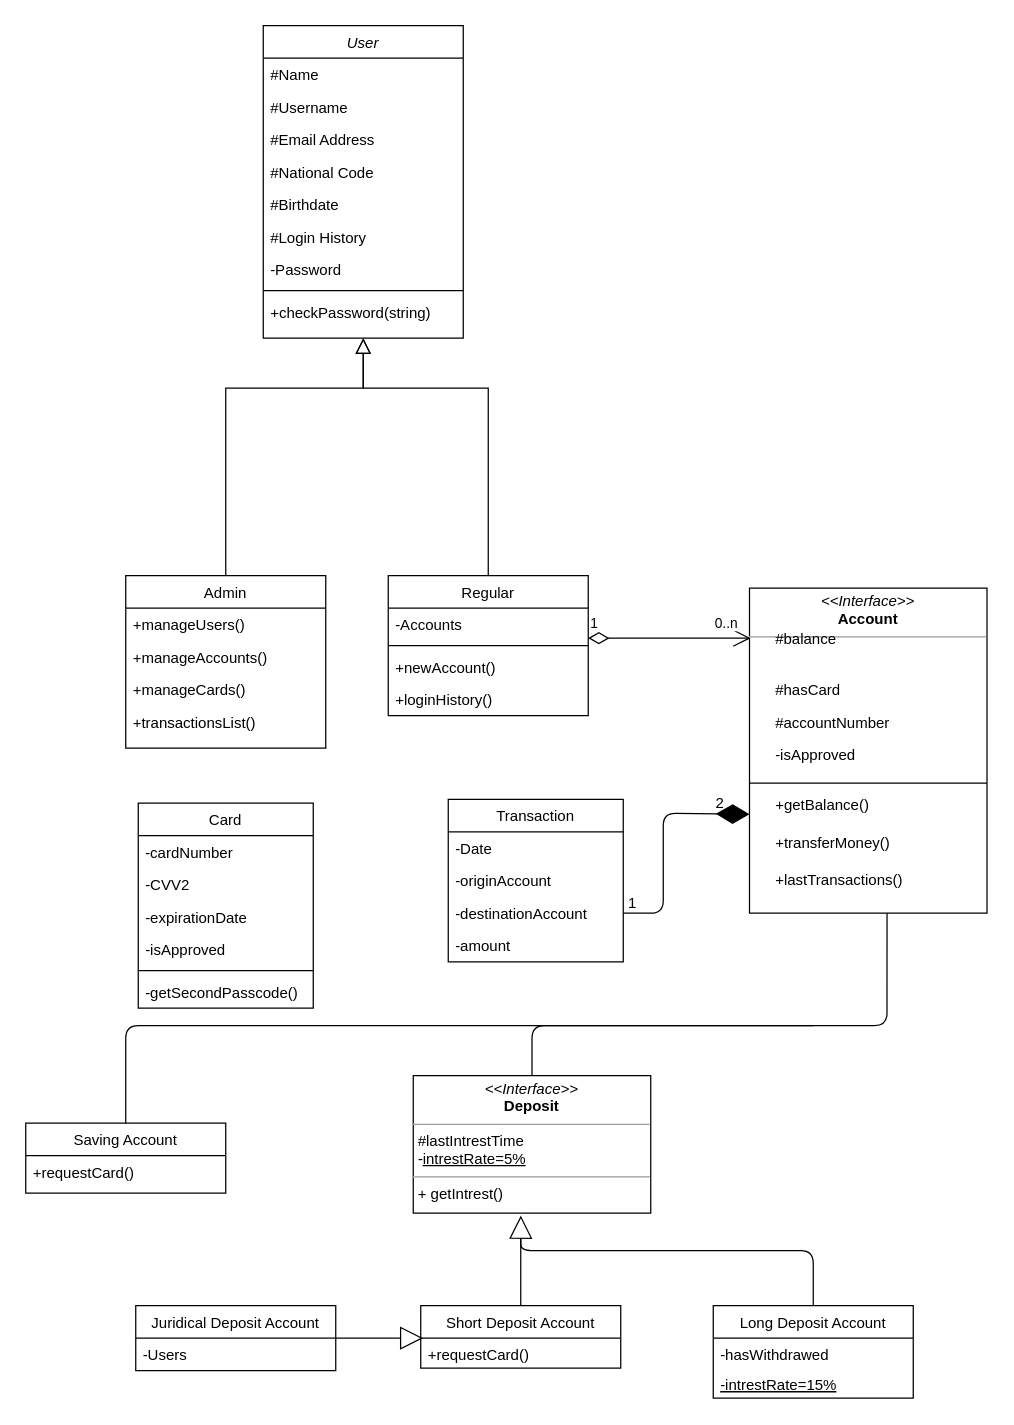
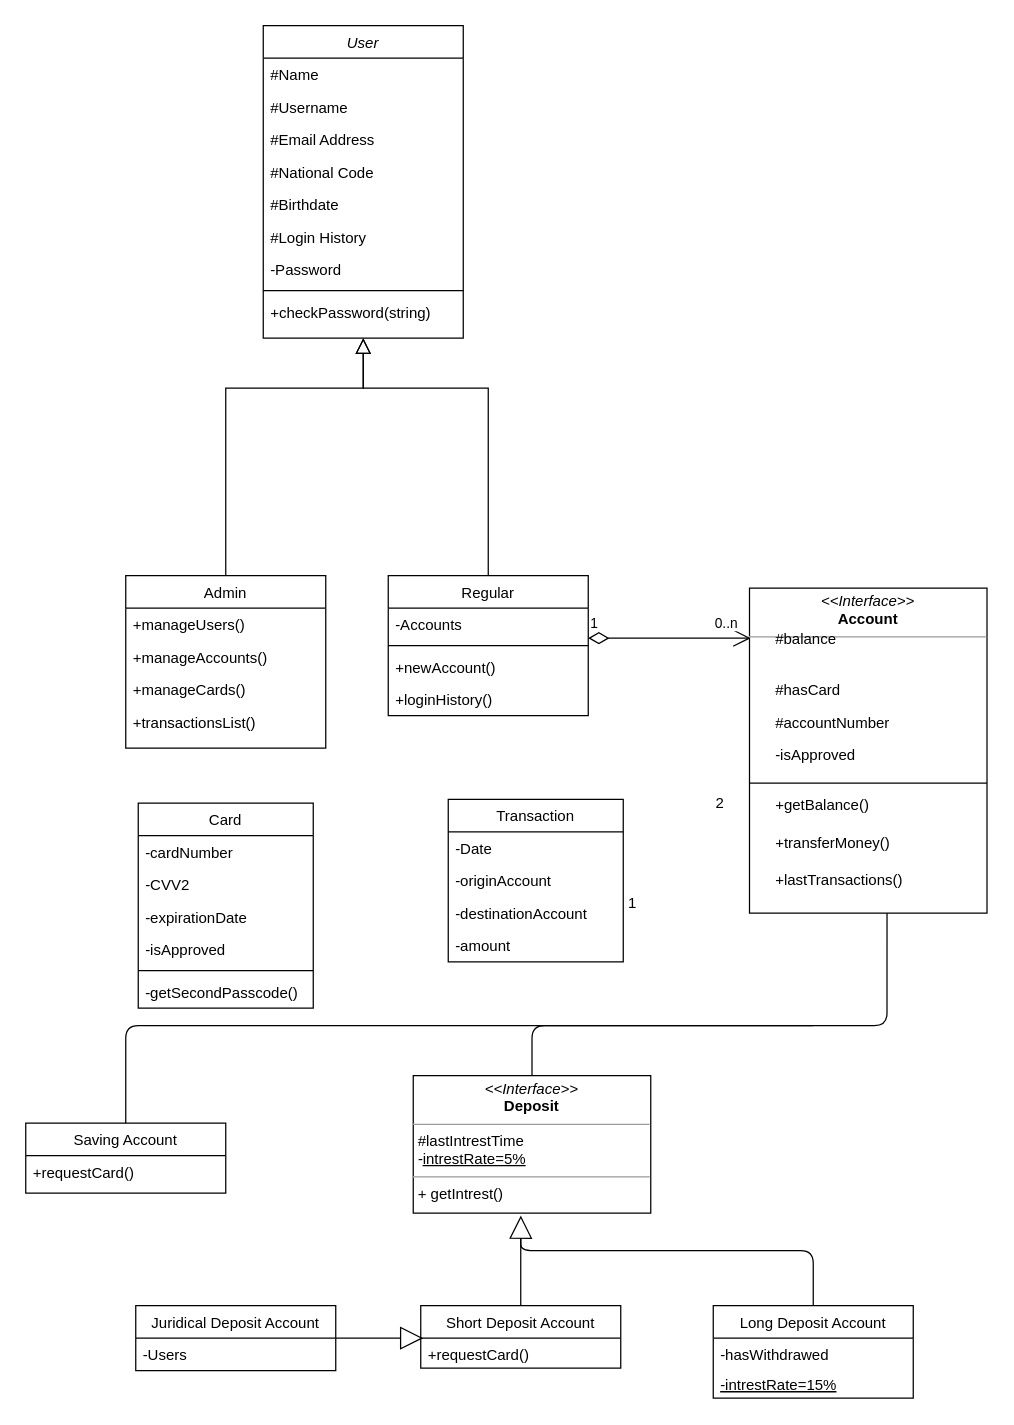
  <mxCell id="0" />
  <mxCell id="1" parent="0" />
  <mxCell id="2" value="User" style="swimlane;fontStyle=2;align=center;verticalAlign=top;childLayout=stackLayout;horizontal=1;startSize=26;horizontalStack=0;resizeParent=1;resizeLast=0;collapsible=1;marginBottom=0;rounded=0;shadow=0;strokeWidth=1;" parent="1" vertex="1"><mxGeometry x="210" y="20" width="160" height="250" as="geometry"><mxRectangle x="230" y="140" width="160" height="26" as="alternateBounds" /></mxGeometry></mxCell>
  <mxCell id="3" value="#Name" style="text;align=left;verticalAlign=top;spacingLeft=4;spacingRight=4;overflow=hidden;rotatable=0;points=[[0,0.5],[1,0.5]];portConstraint=eastwest;" parent="2" vertex="1"><mxGeometry y="26" width="160" height="26" as="geometry" /></mxCell>
  <mxCell id="4" value="#Username" style="text;align=left;verticalAlign=top;spacingLeft=4;spacingRight=4;overflow=hidden;rotatable=0;points=[[0,0.5],[1,0.5]];portConstraint=eastwest;rounded=0;shadow=0;html=0;" parent="2" vertex="1"><mxGeometry y="52" width="160" height="26" as="geometry" /></mxCell>
  <mxCell id="5" value="#Email Address" style="text;align=left;verticalAlign=top;spacingLeft=4;spacingRight=4;overflow=hidden;rotatable=0;points=[[0,0.5],[1,0.5]];portConstraint=eastwest;rounded=0;shadow=0;html=0;" parent="2" vertex="1"><mxGeometry y="78" width="160" height="26" as="geometry" /></mxCell>
  <mxCell id="6" value="#National Code" style="text;align=left;verticalAlign=top;spacingLeft=4;spacingRight=4;overflow=hidden;rotatable=0;points=[[0,0.5],[1,0.5]];portConstraint=eastwest;rounded=0;shadow=0;html=0;" vertex="1" parent="2"><mxGeometry y="104" width="160" height="26" as="geometry" /></mxCell>
  <mxCell id="7" value="#Birthdate" style="text;align=left;verticalAlign=top;spacingLeft=4;spacingRight=4;overflow=hidden;rotatable=0;points=[[0,0.5],[1,0.5]];portConstraint=eastwest;rounded=0;shadow=0;html=0;" vertex="1" parent="2"><mxGeometry y="130" width="160" height="26" as="geometry" /></mxCell>
  <mxCell id="8" value="#Login History&#10;" style="text;align=left;verticalAlign=top;spacingLeft=4;spacingRight=4;overflow=hidden;rotatable=0;points=[[0,0.5],[1,0.5]];portConstraint=eastwest;rounded=0;shadow=0;html=0;" vertex="1" parent="2"><mxGeometry y="156" width="160" height="26" as="geometry" /></mxCell>
  <mxCell id="9" value="-Password&#10;" style="text;align=left;verticalAlign=top;spacingLeft=4;spacingRight=4;overflow=hidden;rotatable=0;points=[[0,0.5],[1,0.5]];portConstraint=eastwest;rounded=0;shadow=0;html=0;" vertex="1" parent="2"><mxGeometry y="182" width="160" height="26" as="geometry" /></mxCell>
  <mxCell id="10" value="" style="line;html=1;strokeWidth=1;align=left;verticalAlign=middle;spacingTop=-1;spacingLeft=3;spacingRight=3;rotatable=0;labelPosition=right;points=[];portConstraint=eastwest;" parent="2" vertex="1"><mxGeometry y="208" width="160" height="8" as="geometry" /></mxCell>
  <mxCell id="11" value="+checkPassword(string)" style="text;align=left;verticalAlign=top;spacingLeft=4;spacingRight=4;overflow=hidden;rotatable=0;points=[[0,0.5],[1,0.5]];portConstraint=eastwest;rounded=0;shadow=0;html=0;" vertex="1" parent="2"><mxGeometry y="216" width="160" height="26" as="geometry" /></mxCell>
  <mxCell id="12" value="Admin" style="swimlane;fontStyle=0;align=center;verticalAlign=top;childLayout=stackLayout;horizontal=1;startSize=26;horizontalStack=0;resizeParent=1;resizeLast=0;collapsible=1;marginBottom=0;rounded=0;shadow=0;strokeWidth=1;" parent="1" vertex="1"><mxGeometry x="100" y="460" width="160" height="138" as="geometry"><mxRectangle x="130" y="380" width="160" height="26" as="alternateBounds" /></mxGeometry></mxCell>
  <mxCell id="13" value="+manageUsers()" style="text;align=left;verticalAlign=top;spacingLeft=4;spacingRight=4;overflow=hidden;rotatable=0;points=[[0,0.5],[1,0.5]];portConstraint=eastwest;" vertex="1" parent="12"><mxGeometry y="26" width="160" height="26" as="geometry" /></mxCell>
  <mxCell id="14" value="+manageAccounts()" style="text;align=left;verticalAlign=top;spacingLeft=4;spacingRight=4;overflow=hidden;rotatable=0;points=[[0,0.5],[1,0.5]];portConstraint=eastwest;" vertex="1" parent="12"><mxGeometry y="52" width="160" height="26" as="geometry" /></mxCell>
  <mxCell id="15" value="+manageCards()" style="text;align=left;verticalAlign=top;spacingLeft=4;spacingRight=4;overflow=hidden;rotatable=0;points=[[0,0.5],[1,0.5]];portConstraint=eastwest;" vertex="1" parent="12"><mxGeometry y="78" width="160" height="26" as="geometry" /></mxCell>
  <mxCell id="16" value="+transactionsList()" style="text;align=left;verticalAlign=top;spacingLeft=4;spacingRight=4;overflow=hidden;rotatable=0;points=[[0,0.5],[1,0.5]];portConstraint=eastwest;" vertex="1" parent="12"><mxGeometry y="104" width="160" height="26" as="geometry" /></mxCell>
  <mxCell id="17" value="" style="endArrow=block;endSize=10;endFill=0;shadow=0;strokeWidth=1;rounded=0;edgeStyle=elbowEdgeStyle;elbow=vertical;" parent="1" source="12" target="2" edge="1"><mxGeometry width="160" relative="1" as="geometry"><mxPoint x="190" y="103" as="sourcePoint" /><mxPoint x="190" y="103" as="targetPoint" /><Array as="points"><mxPoint x="290" y="310" /><mxPoint x="290" y="330" /></Array></mxGeometry></mxCell>
  <mxCell id="18" value="Regular&#10;" style="swimlane;fontStyle=0;align=center;verticalAlign=top;childLayout=stackLayout;horizontal=1;startSize=26;horizontalStack=0;resizeParent=1;resizeLast=0;collapsible=1;marginBottom=0;rounded=0;shadow=0;strokeWidth=1;" parent="1" vertex="1"><mxGeometry x="310" y="460" width="160" height="112" as="geometry"><mxRectangle x="340" y="380" width="170" height="26" as="alternateBounds" /></mxGeometry></mxCell>
  <mxCell id="19" value="-Accounts&#10;" style="text;align=left;verticalAlign=top;spacingLeft=4;spacingRight=4;overflow=hidden;rotatable=0;points=[[0,0.5],[1,0.5]];portConstraint=eastwest;" parent="18" vertex="1"><mxGeometry y="26" width="160" height="26" as="geometry" /></mxCell>
  <mxCell id="20" value="" style="line;html=1;strokeWidth=1;align=left;verticalAlign=middle;spacingTop=-1;spacingLeft=3;spacingRight=3;rotatable=0;labelPosition=right;points=[];portConstraint=eastwest;" parent="18" vertex="1"><mxGeometry y="52" width="160" height="8" as="geometry" /></mxCell>
  <mxCell id="21" value="+newAccount()&#10;" style="text;align=left;verticalAlign=top;spacingLeft=4;spacingRight=4;overflow=hidden;rotatable=0;points=[[0,0.5],[1,0.5]];portConstraint=eastwest;" vertex="1" parent="18"><mxGeometry y="60" width="160" height="26" as="geometry" /></mxCell>
  <mxCell id="22" value="+loginHistory()&#10;" style="text;align=left;verticalAlign=top;spacingLeft=4;spacingRight=4;overflow=hidden;rotatable=0;points=[[0,0.5],[1,0.5]];portConstraint=eastwest;" vertex="1" parent="18"><mxGeometry y="86" width="160" height="26" as="geometry" /></mxCell>
  <mxCell id="23" value="" style="endArrow=block;endSize=10;endFill=0;shadow=0;strokeWidth=1;rounded=0;edgeStyle=elbowEdgeStyle;elbow=vertical;" parent="1" source="18" target="2" edge="1"><mxGeometry width="160" relative="1" as="geometry"><mxPoint x="200" y="273" as="sourcePoint" /><mxPoint x="300" y="171" as="targetPoint" /><Array as="points"><mxPoint x="290" y="310" /><mxPoint x="290" y="330" /></Array></mxGeometry></mxCell>
  <mxCell id="24" value="Saving Account&#10;" style="swimlane;fontStyle=0;align=center;verticalAlign=top;childLayout=stackLayout;horizontal=1;startSize=26;horizontalStack=0;resizeParent=1;resizeParentMax=0;resizeLast=0;collapsible=1;marginBottom=0;" vertex="1" parent="1"><mxGeometry x="20" y="898" width="160" height="56" as="geometry"><mxRectangle x="640" y="560" width="100" height="26" as="alternateBounds" /></mxGeometry></mxCell>
  <mxCell id="25" value="+requestCard()" style="text;strokeColor=none;fillColor=none;align=left;verticalAlign=top;spacingLeft=4;spacingRight=4;overflow=hidden;rotatable=0;points=[[0,0.5],[1,0.5]];portConstraint=eastwest;" vertex="1" parent="24"><mxGeometry y="26" width="160" height="30" as="geometry" /></mxCell>
  <mxCell id="26" value="" style="endArrow=open;html=1;endSize=12;startArrow=diamondThin;startSize=14;startFill=0;edgeStyle=orthogonalEdgeStyle;" edge="1" parent="1"><mxGeometry relative="1" as="geometry"><mxPoint x="470" y="510" as="sourcePoint" /><mxPoint x="600" y="510" as="targetPoint" /></mxGeometry></mxCell>
  <mxCell id="27" value="1&lt;br&gt;" style="edgeLabel;resizable=0;html=1;align=left;verticalAlign=top;" connectable="0" vertex="1" parent="26"><mxGeometry x="-1" relative="1" as="geometry"><mxPoint y="-25" as="offset" /></mxGeometry></mxCell>
  <mxCell id="28" value="0..n&lt;br&gt;" style="edgeLabel;resizable=0;html=1;align=right;verticalAlign=top;" connectable="0" vertex="1" parent="26"><mxGeometry x="1" relative="1" as="geometry"><mxPoint x="-10" y="-25" as="offset" /></mxGeometry></mxCell>
  <mxCell id="29" value="Card" style="swimlane;fontStyle=0;childLayout=stackLayout;horizontal=1;startSize=26;fillColor=none;horizontalStack=0;resizeParent=1;resizeParentMax=0;resizeLast=0;collapsible=1;marginBottom=0;" vertex="1" parent="1"><mxGeometry x="110" y="642" width="140" height="164" as="geometry" /></mxCell>
  <mxCell id="30" value="-cardNumber" style="text;strokeColor=none;fillColor=none;align=left;verticalAlign=top;spacingLeft=4;spacingRight=4;overflow=hidden;rotatable=0;points=[[0,0.5],[1,0.5]];portConstraint=eastwest;" vertex="1" parent="29"><mxGeometry y="26" width="140" height="26" as="geometry" /></mxCell>
  <mxCell id="31" value="-CVV2" style="text;strokeColor=none;fillColor=none;align=left;verticalAlign=top;spacingLeft=4;spacingRight=4;overflow=hidden;rotatable=0;points=[[0,0.5],[1,0.5]];portConstraint=eastwest;" vertex="1" parent="29"><mxGeometry y="52" width="140" height="26" as="geometry" /></mxCell>
  <mxCell id="32" value="-expirationDate" style="text;strokeColor=none;fillColor=none;align=left;verticalAlign=top;spacingLeft=4;spacingRight=4;overflow=hidden;rotatable=0;points=[[0,0.5],[1,0.5]];portConstraint=eastwest;" vertex="1" parent="29"><mxGeometry y="78" width="140" height="26" as="geometry" /></mxCell>
  <mxCell id="33" value="-isApproved" style="text;strokeColor=none;fillColor=none;align=left;verticalAlign=top;spacingLeft=4;spacingRight=4;overflow=hidden;rotatable=0;points=[[0,0.5],[1,0.5]];portConstraint=eastwest;" vertex="1" parent="29"><mxGeometry y="104" width="140" height="26" as="geometry" /></mxCell>
  <mxCell id="34" value="" style="line;strokeWidth=1;fillColor=none;align=left;verticalAlign=middle;spacingTop=-1;spacingLeft=3;spacingRight=3;rotatable=0;labelPosition=right;points=[];portConstraint=eastwest;" vertex="1" parent="29"><mxGeometry y="130" width="140" height="8" as="geometry" /></mxCell>
  <mxCell id="35" value="-getSecondPasscode()" style="text;strokeColor=none;fillColor=none;align=left;verticalAlign=top;spacingLeft=4;spacingRight=4;overflow=hidden;rotatable=0;points=[[0,0.5],[1,0.5]];portConstraint=eastwest;" vertex="1" parent="29"><mxGeometry y="138" width="140" height="26" as="geometry" /></mxCell>
  <mxCell id="36" value="Transaction" style="swimlane;fontStyle=0;childLayout=stackLayout;horizontal=1;startSize=26;fillColor=none;horizontalStack=0;resizeParent=1;resizeParentMax=0;resizeLast=0;collapsible=1;marginBottom=0;" vertex="1" parent="1"><mxGeometry x="358" y="639" width="140" height="130" as="geometry" /></mxCell>
  <mxCell id="37" value="-Date" style="text;strokeColor=none;fillColor=none;align=left;verticalAlign=top;spacingLeft=4;spacingRight=4;overflow=hidden;rotatable=0;points=[[0,0.5],[1,0.5]];portConstraint=eastwest;" vertex="1" parent="36"><mxGeometry y="26" width="140" height="26" as="geometry" /></mxCell>
  <mxCell id="38" value="-originAccount" style="text;strokeColor=none;fillColor=none;align=left;verticalAlign=top;spacingLeft=4;spacingRight=4;overflow=hidden;rotatable=0;points=[[0,0.5],[1,0.5]];portConstraint=eastwest;" vertex="1" parent="36"><mxGeometry y="52" width="140" height="26" as="geometry" /></mxCell>
  <mxCell id="39" value="-destinationAccount" style="text;strokeColor=none;fillColor=none;align=left;verticalAlign=top;spacingLeft=4;spacingRight=4;overflow=hidden;rotatable=0;points=[[0,0.5],[1,0.5]];portConstraint=eastwest;" vertex="1" parent="36"><mxGeometry y="78" width="140" height="26" as="geometry" /></mxCell>
  <mxCell id="40" value="-amount" style="text;strokeColor=none;fillColor=none;align=left;verticalAlign=top;spacingLeft=4;spacingRight=4;overflow=hidden;rotatable=0;points=[[0,0.5],[1,0.5]];portConstraint=eastwest;" vertex="1" parent="36"><mxGeometry y="104" width="140" height="26" as="geometry" /></mxCell>
- <mxCell id="41" value="" style="endArrow=diamondThin;endFill=1;endSize=24;html=1;exitX=1;exitY=0.5;exitDx=0;exitDy=0;entryX=0;entryY=0.696;entryDx=0;entryDy=0;entryPerimeter=0;" edge="1" parent="1" source="39" target="50"><mxGeometry width="160" relative="1" as="geometry"><mxPoint x="500" y="700" as="sourcePoint" /><mxPoint x="620" y="650" as="targetPoint" /><Array as="points"><mxPoint x="530" y="730" /><mxPoint x="530" y="700" /><mxPoint x="530" y="650" /></Array></mxGeometry></mxCell>
  <mxCell id="42" value="1" style="resizable=0;align=right;verticalAlign=bottom;labelBackgroundColor=none;fontSize=12;" connectable="0" vertex="1" parent="1"><mxGeometry x="510" y="730" as="geometry" /></mxCell>
  <mxCell id="43" value="2" style="resizable=0;align=right;verticalAlign=bottom;labelBackgroundColor=none;fontSize=12;" connectable="0" vertex="1" parent="1"><mxGeometry x="580" y="650" as="geometry" /></mxCell>
  <mxCell id="44" value="" style="endArrow=block;endSize=16;endFill=0;html=1;entryX=0.494;entryY=1;entryDx=0;entryDy=0;entryPerimeter=0;exitX=0.5;exitY=0;exitDx=0;exitDy=0;" edge="1" parent="1" source="59"><mxGeometry width="160" relative="1" as="geometry"><mxPoint x="630" y="850" as="sourcePoint" /><mxPoint x="709.04" y="698" as="targetPoint" /><Array as="points"><mxPoint x="425" y="820" /><mxPoint x="709" y="820" /></Array></mxGeometry></mxCell>
  <mxCell id="45" value="Juridical Deposit Account" style="swimlane;fontStyle=0;align=center;verticalAlign=top;childLayout=stackLayout;horizontal=1;startSize=26;horizontalStack=0;resizeParent=1;resizeParentMax=0;resizeLast=0;collapsible=1;marginBottom=0;" vertex="1" parent="1"><mxGeometry x="108" y="1044" width="160" height="52" as="geometry" /></mxCell>
  <mxCell id="46" value="-Users" style="text;strokeColor=none;fillColor=none;align=left;verticalAlign=top;spacingLeft=4;spacingRight=4;overflow=hidden;rotatable=0;points=[[0,0.5],[1,0.5]];portConstraint=eastwest;" vertex="1" parent="45"><mxGeometry y="26" width="160" height="26" as="geometry" /></mxCell>
  <mxCell id="47" value="Long Deposit Account" style="swimlane;fontStyle=0;align=center;verticalAlign=top;childLayout=stackLayout;horizontal=1;startSize=26;horizontalStack=0;resizeParent=1;resizeParentMax=0;resizeLast=0;collapsible=1;marginBottom=0;" vertex="1" parent="1"><mxGeometry x="570" y="1044" width="160" height="74" as="geometry" /></mxCell>
  <mxCell id="48" value="-hasWithdrawed&#10;" style="text;strokeColor=none;fillColor=none;align=left;verticalAlign=top;spacingLeft=4;spacingRight=4;overflow=hidden;rotatable=0;points=[[0,0.5],[1,0.5]];portConstraint=eastwest;" vertex="1" parent="47"><mxGeometry y="26" width="160" height="24" as="geometry" /></mxCell>
  <mxCell id="49" value="-intrestRate=15%" style="text;strokeColor=none;fillColor=none;align=left;verticalAlign=top;spacingLeft=4;spacingRight=4;overflow=hidden;rotatable=0;points=[[0,0.5],[1,0.5]];portConstraint=eastwest;fontStyle=4" vertex="1" parent="47"><mxGeometry y="50" width="160" height="24" as="geometry" /></mxCell>
  <mxCell id="50" value="&lt;p style=&quot;margin: 0px ; margin-top: 4px ; text-align: center&quot;&gt;&lt;i&gt;&amp;lt;&amp;lt;Interface&amp;gt;&amp;gt;&lt;/i&gt;&lt;br&gt;&lt;b&gt;Account&lt;/b&gt;&lt;/p&gt;&lt;hr size=&quot;1&quot;&gt;&lt;p style=&quot;margin: 0px ; margin-left: 4px&quot;&gt;&lt;br&gt;&lt;/p&gt;" style="verticalAlign=top;align=left;overflow=fill;fontSize=12;fontFamily=Helvetica;html=1;" vertex="1" parent="1"><mxGeometry x="599" y="470" width="190" height="260" as="geometry" /></mxCell>
  <mxCell id="51" value="#balance&#10;" style="text;strokeColor=none;fillColor=none;align=left;verticalAlign=top;spacingLeft=4;spacingRight=4;overflow=hidden;rotatable=0;points=[[0,0.5],[1,0.5]];portConstraint=eastwest;" vertex="1" parent="1"><mxGeometry x="614" y="497" width="160" height="26" as="geometry" /></mxCell>
  <mxCell id="52" value="#hasCard&#10;" style="text;strokeColor=none;fillColor=none;align=left;verticalAlign=top;spacingLeft=4;spacingRight=4;overflow=hidden;rotatable=0;points=[[0,0.5],[1,0.5]];portConstraint=eastwest;" vertex="1" parent="1"><mxGeometry x="614" y="538" width="160" height="26" as="geometry" /></mxCell>
  <mxCell id="53" value="#accountNumber" style="text;strokeColor=none;fillColor=none;align=left;verticalAlign=top;spacingLeft=4;spacingRight=4;overflow=hidden;rotatable=0;points=[[0,0.5],[1,0.5]];portConstraint=eastwest;" vertex="1" parent="1"><mxGeometry x="614" y="564" width="160" height="26" as="geometry" /></mxCell>
  <mxCell id="54" value="-isApproved&#10;" style="text;strokeColor=none;fillColor=none;align=left;verticalAlign=top;spacingLeft=4;spacingRight=4;overflow=hidden;rotatable=0;points=[[0,0.5],[1,0.5]];portConstraint=eastwest;" vertex="1" parent="1"><mxGeometry x="614" y="590" width="160" height="26" as="geometry" /></mxCell>
  <mxCell id="55" value="+getBalance()&#10;" style="text;strokeColor=none;fillColor=none;align=left;verticalAlign=top;spacingLeft=4;spacingRight=4;overflow=hidden;rotatable=0;points=[[0,0.5],[1,0.5]];portConstraint=eastwest;" vertex="1" parent="1"><mxGeometry x="614" y="630" width="160" height="30" as="geometry" /></mxCell>
  <mxCell id="56" value="+transferMoney()&#10;" style="text;strokeColor=none;fillColor=none;align=left;verticalAlign=top;spacingLeft=4;spacingRight=4;overflow=hidden;rotatable=0;points=[[0,0.5],[1,0.5]];portConstraint=eastwest;" vertex="1" parent="1"><mxGeometry x="614" y="660" width="160" height="30" as="geometry" /></mxCell>
  <mxCell id="57" value="" style="line;strokeWidth=1;fillColor=none;align=left;verticalAlign=middle;spacingTop=-1;spacingLeft=3;spacingRight=3;rotatable=0;labelPosition=right;points=[];portConstraint=eastwest;" vertex="1" parent="1"><mxGeometry x="599" y="622" width="190" height="8" as="geometry" /></mxCell>
  <mxCell id="58" value="" style="endArrow=none;html=1;exitX=0.5;exitY=0;exitDx=0;exitDy=0;" edge="1" parent="1" source="24"><mxGeometry width="50" height="50" relative="1" as="geometry"><mxPoint x="90" y="780" as="sourcePoint" /><mxPoint x="650" y="820" as="targetPoint" /><Array as="points"><mxPoint x="100" y="820" /></Array></mxGeometry></mxCell>
  <mxCell id="59" value="&lt;p style=&quot;margin: 0px ; margin-top: 4px ; text-align: center&quot;&gt;&lt;i&gt;&amp;lt;&amp;lt;Interface&amp;gt;&amp;gt;&lt;/i&gt;&lt;br&gt;&lt;b&gt;Deposit&lt;/b&gt;&lt;/p&gt;&lt;hr size=&quot;1&quot;&gt;&lt;p style=&quot;margin: 0px ; margin-left: 4px&quot;&gt;#lastIntrestTime&lt;/p&gt;&lt;p style=&quot;margin: 0px ; margin-left: 4px&quot;&gt;&lt;i&gt;-&lt;/i&gt;&lt;u&gt;intrestRate=5%&lt;/u&gt;&lt;/p&gt;&lt;hr size=&quot;1&quot;&gt;&lt;p style=&quot;margin: 0px ; margin-left: 4px&quot;&gt;+ getIntrest()&lt;br&gt;&lt;br&gt;&lt;/p&gt;" style="verticalAlign=top;align=left;overflow=fill;fontSize=12;fontFamily=Helvetica;html=1;" vertex="1" parent="1"><mxGeometry x="330" y="860" width="190" height="110" as="geometry" /></mxCell>
  <mxCell id="60" value="" style="endArrow=block;endSize=16;endFill=0;html=1;entryX=0.453;entryY=1.018;entryDx=0;entryDy=0;entryPerimeter=0;exitX=0.5;exitY=0;exitDx=0;exitDy=0;" edge="1" parent="1" source="47" target="59"><mxGeometry width="160" relative="1" as="geometry"><mxPoint x="580" y="1000" as="sourcePoint" /><mxPoint x="740" y="1000" as="targetPoint" /><Array as="points"><mxPoint x="650" y="1000" /><mxPoint x="416" y="1000" /></Array></mxGeometry></mxCell>
  <mxCell id="61" value="Short Deposit Account" style="swimlane;fontStyle=0;align=center;verticalAlign=top;childLayout=stackLayout;horizontal=1;startSize=26;horizontalStack=0;resizeParent=1;resizeParentMax=0;resizeLast=0;collapsible=1;marginBottom=0;" vertex="1" parent="1"><mxGeometry x="336" y="1044" width="160" height="50" as="geometry" /></mxCell>
  <mxCell id="62" value="+requestCard()" style="text;strokeColor=none;fillColor=none;align=left;verticalAlign=top;spacingLeft=4;spacingRight=4;overflow=hidden;rotatable=0;points=[[0,0.5],[1,0.5]];portConstraint=eastwest;" vertex="1" parent="61"><mxGeometry y="26" width="160" height="24" as="geometry" /></mxCell>
  <mxCell id="63" value="" style="endArrow=none;html=1;exitX=0.5;exitY=0;exitDx=0;exitDy=0;" edge="1" parent="1"><mxGeometry width="50" height="50" relative="1" as="geometry"><mxPoint x="416" y="1044" as="sourcePoint" /><mxPoint x="416" y="990" as="targetPoint" /></mxGeometry></mxCell>
  <mxCell id="64" value="" style="endArrow=block;endSize=16;endFill=0;html=1;" edge="1" parent="1"><mxGeometry width="160" relative="1" as="geometry"><mxPoint x="268" y="1070" as="sourcePoint" /><mxPoint x="338" y="1070" as="targetPoint" /></mxGeometry></mxCell>
  <mxCell id="65" value="+lastTransactions()&#10;" style="text;strokeColor=none;fillColor=none;align=left;verticalAlign=top;spacingLeft=4;spacingRight=4;overflow=hidden;rotatable=0;points=[[0,0.5],[1,0.5]];portConstraint=eastwest;" vertex="1" parent="1"><mxGeometry x="614" y="690" width="160" height="30" as="geometry" /></mxCell>
